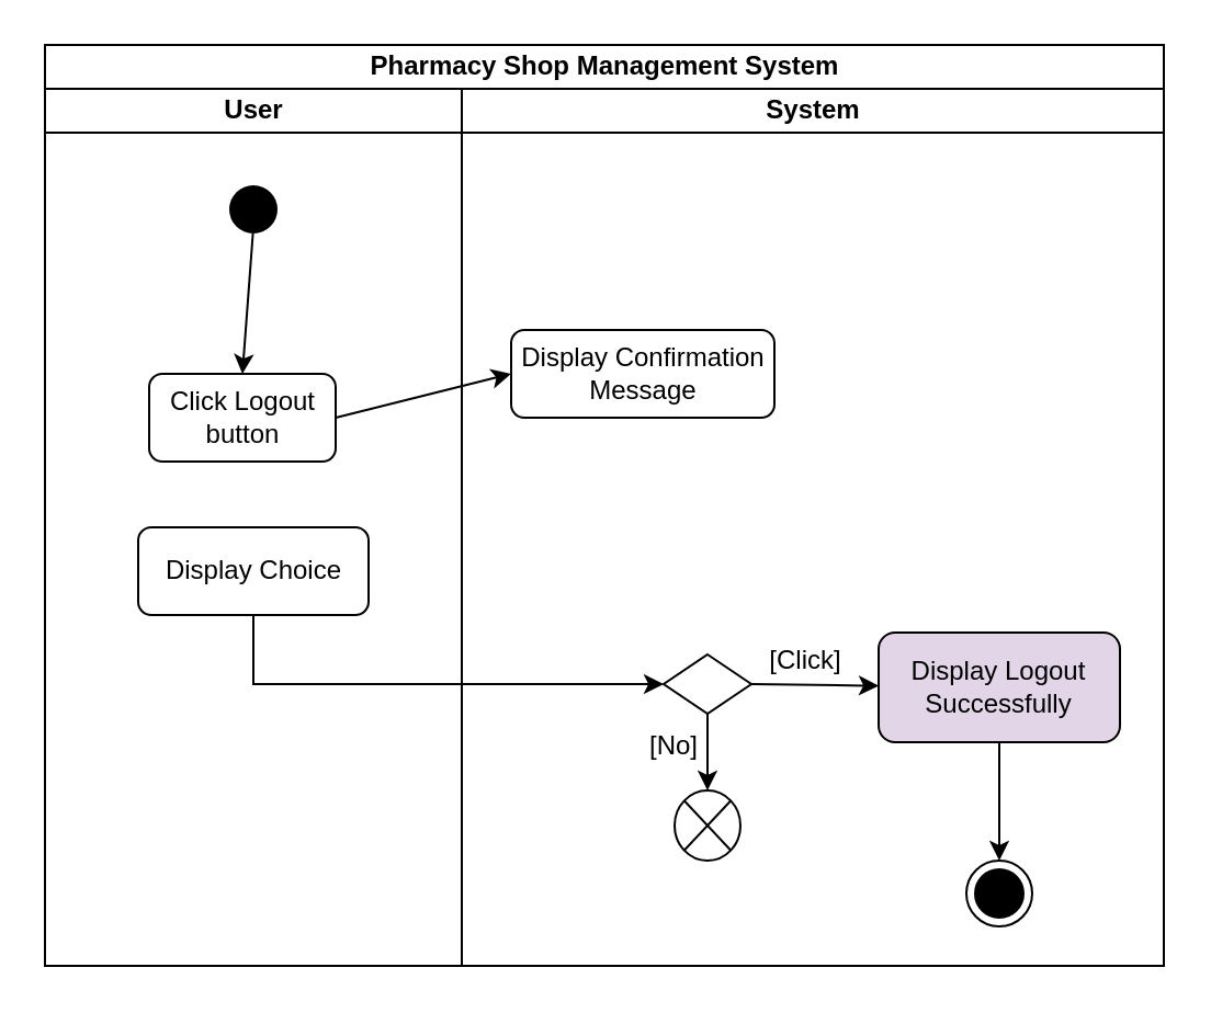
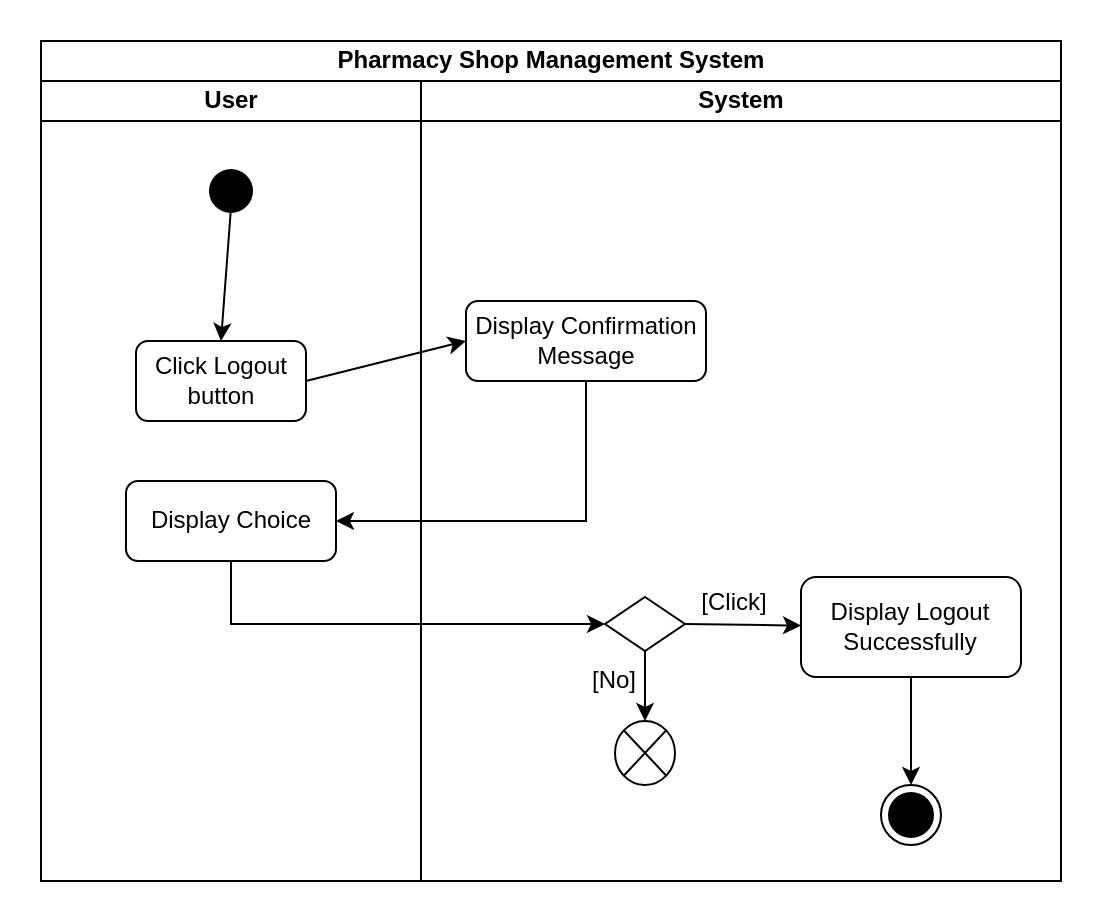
  <mxCell id="0" />
  <mxCell id="1" parent="0" />
  <mxCell id="2" value="Pharmacy Shop Management System" style="swimlane;childLayout=stackLayout;resizeParent=1;resizeParentMax=0;startSize=20;html=1;" vertex="1" parent="1"><mxGeometry x="20" y="20" width="510" height="420" as="geometry" /></mxCell>
  <mxCell id="3" value="User" style="swimlane;startSize=20;html=1;" vertex="1" parent="2"><mxGeometry y="20" width="190" height="400" as="geometry" /></mxCell>
  <mxCell id="4" style="rounded=0;orthogonalLoop=1;jettySize=auto;html=1;exitX=0.493;exitY=0.867;exitDx=0;exitDy=0;entryX=0.5;entryY=0;entryDx=0;entryDy=0;exitPerimeter=0;" edge="1" parent="3" source="5" target="6"><mxGeometry relative="1" as="geometry" /></mxCell>
  <mxCell id="5" value="" style="ellipse;shape=startState;fillColor=#000000;strokeColor=none;" parent="3" vertex="1"><mxGeometry x="80" y="40" width="30" height="30" as="geometry" /></mxCell>
  <mxCell id="6" value="Click Logout&lt;br&gt;button" style="rounded=1;whiteSpace=wrap;html=1;" vertex="1" parent="3"><mxGeometry x="47.5" y="130" width="85" height="40" as="geometry" /></mxCell>
  <mxCell id="7" value="Display Choice" style="rounded=1;whiteSpace=wrap;html=1;" vertex="1" parent="3"><mxGeometry x="42.5" y="200" width="105" height="40" as="geometry" /></mxCell>
  <mxCell id="8" style="rounded=0;orthogonalLoop=1;jettySize=auto;html=1;exitX=1;exitY=0.5;exitDx=0;exitDy=0;entryX=0;entryY=0.5;entryDx=0;entryDy=0;" edge="1" parent="2" source="6" target="21"><mxGeometry relative="1" as="geometry" /></mxCell>
+ <mxCell id="9" style="edgeStyle=orthogonalEdgeStyle;rounded=0;orthogonalLoop=1;jettySize=auto;html=1;exitX=0.5;exitY=1;exitDx=0;exitDy=0;entryX=1;entryY=0.5;entryDx=0;entryDy=0;" edge="1" parent="2" source="21" target="7"><mxGeometry relative="1" as="geometry" /></mxCell>
  <mxCell id="10" style="edgeStyle=orthogonalEdgeStyle;rounded=0;orthogonalLoop=1;jettySize=auto;html=1;exitX=0.5;exitY=1;exitDx=0;exitDy=0;entryX=0;entryY=0.5;entryDx=0;entryDy=0;" edge="1" parent="2" source="7" target="13"><mxGeometry relative="1" as="geometry" /></mxCell>
  <mxCell id="11" value="System" style="swimlane;startSize=20;html=1;" vertex="1" parent="2"><mxGeometry x="190" y="20" width="320" height="400" as="geometry" /></mxCell>
  <mxCell id="12" value="" style="rounded=0;orthogonalLoop=1;jettySize=auto;html=1;exitX=0.5;exitY=1;exitDx=0;exitDy=0;entryX=0.5;entryY=0;entryDx=0;entryDy=0;" edge="1" parent="11" source="13" target="20"><mxGeometry relative="1" as="geometry"><mxPoint x="83" y="210" as="targetPoint" /></mxGeometry></mxCell>
  <mxCell id="13" value="" style="rhombus;whiteSpace=wrap;html=1;" vertex="1" parent="11"><mxGeometry x="92" y="258" width="40" height="27" as="geometry" /></mxCell>
  <mxCell id="14" value="[No]" style="text;html=1;strokeColor=none;fillColor=none;align=center;verticalAlign=middle;whiteSpace=wrap;rounded=0;" vertex="1" parent="11"><mxGeometry x="67" y="285" width="60" height="30" as="geometry" /></mxCell>
  <mxCell id="15" value="[Click]" style="text;html=1;strokeColor=none;fillColor=none;align=center;verticalAlign=middle;whiteSpace=wrap;rounded=0;" vertex="1" parent="11"><mxGeometry x="127" y="246" width="60" height="30" as="geometry" /></mxCell>
- <mxCell id="16" value="Display Logout Successfully" style="rounded=1;whiteSpace=wrap;html=1;fillColor=#e1d5e7;" vertex="1" parent="11"><mxGeometry x="190" y="248" width="110" height="50" as="geometry" /></mxCell>
+ <mxCell id="16" value="Display Logout Successfully" style="rounded=1;whiteSpace=wrap;html=1;" vertex="1" parent="11"><mxGeometry x="190" y="248" width="110" height="50" as="geometry" /></mxCell>
  <mxCell id="17" style="rounded=0;orthogonalLoop=1;jettySize=auto;html=1;exitX=1;exitY=0.5;exitDx=0;exitDy=0;" edge="1" parent="11" source="13" target="16"><mxGeometry relative="1" as="geometry" /></mxCell>
  <mxCell id="18" value="" style="ellipse;html=1;shape=endState;fillColor=#000000;strokeColor=#000000;" vertex="1" parent="11"><mxGeometry x="230" y="352" width="30" height="30" as="geometry" /></mxCell>
  <mxCell id="19" style="rounded=0;orthogonalLoop=1;jettySize=auto;html=1;exitX=0.5;exitY=1;exitDx=0;exitDy=0;entryX=0.5;entryY=0;entryDx=0;entryDy=0;" edge="1" parent="11" source="16" target="18"><mxGeometry relative="1" as="geometry" /></mxCell>
  <mxCell id="20" value="" style="shape=sumEllipse;perimeter=ellipsePerimeter;whiteSpace=wrap;html=1;backgroundOutline=1;" vertex="1" parent="11"><mxGeometry x="97" y="320" width="30" height="32" as="geometry" /></mxCell>
  <mxCell id="21" value="Display Confirmation&lt;br style=&quot;border-color: var(--border-color);&quot;&gt;Message" style="rounded=1;whiteSpace=wrap;html=1;" vertex="1" parent="11"><mxGeometry x="22.5" y="110" width="120" height="40" as="geometry" /></mxCell>
